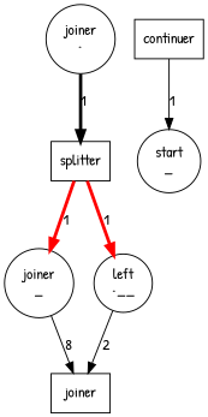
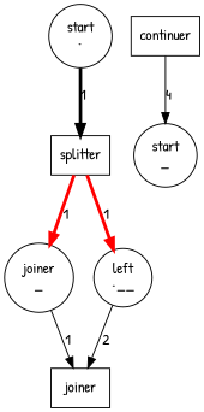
  digraph {
    fontname="Patrick Hand"
    node [fontname="Patrick Hand" shape=circle]
    edge [fontname="Patrick Hand"]
    n1 [label="joiner\n_\n"]
    n2 [label=joiner shape=box]
    n3 [label="left\n•__\n"]
    n4 [label="start\n_\n"]
    n5 [label=continuer shape=box]
-   n6 [label="joiner\n•\n"]
+   n6 [label="start\n•\n"]
    n7 [label=splitter shape=box]
-   n1 -> n2 [label=8]
+   n1 -> n2 [label=1]
    n3 -> n2 [label=2]
-   n5 -> n4 [label=1]
+   n5 -> n4 [label=4]
    n6 -> n7 [color=black label=1 penwidth=3.0]
    n7 -> n1 [color=red label=1 penwidth=3.0]
    n7 -> n3 [color=red label=1 penwidth=3.0]
  }
